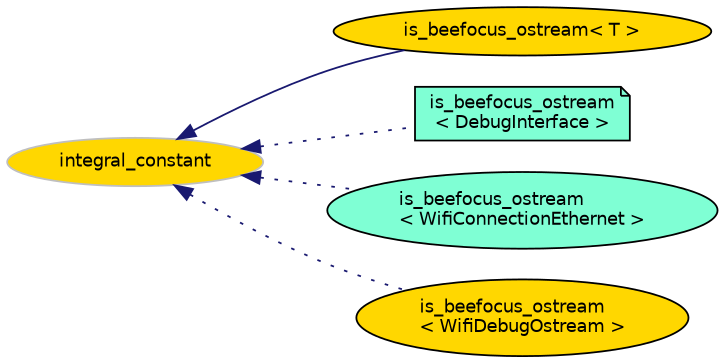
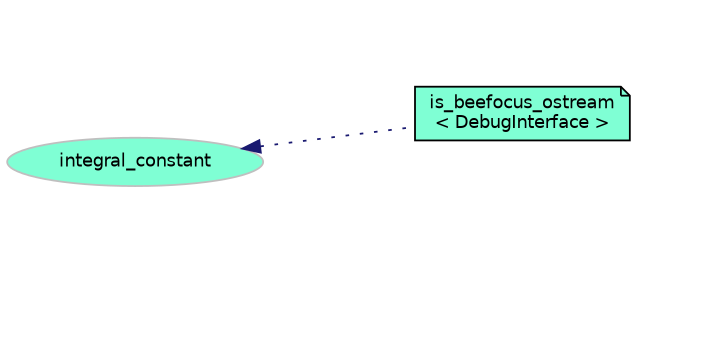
  digraph {
    rankdir=LR
    node [color=black fillcolor=gold fontname=Helvetica fontsize=10 shape=ellipse style=filled]
    edge [color=midnightblue dir=back fontname=Helvetica fontsize=10 labelfontname=Helvetica labelfontsize=10 style=dotted]
-   n1 [color=grey75 height=0.2 label=integral_constant width=0.4]
-   n2 [height=0.2 label="is_beefocus_ostream\< T \>" width=0.4]
+   n1 [color=grey75 fillcolor=aquamarine height=0.2 label=integral_constant width=0.4]
    n3 [fillcolor=aquamarine height=0.2 label="is_beefocus_ostream\l\< DebugInterface \>" shape=note width=0.4]
-   n4 [fillcolor=aquamarine height=0.2 label="is_beefocus_ostream\l\< WifiConnectionEthernet \>" width=0.4]
-   n5 [height=0.2 label="is_beefocus_ostream\l\< WifiDebugOstream \>" width=0.4]
-   n1 -> n2 [style=solid]
    n1 -> n3
-   n1 -> n4
-   n1 -> n5
  }
